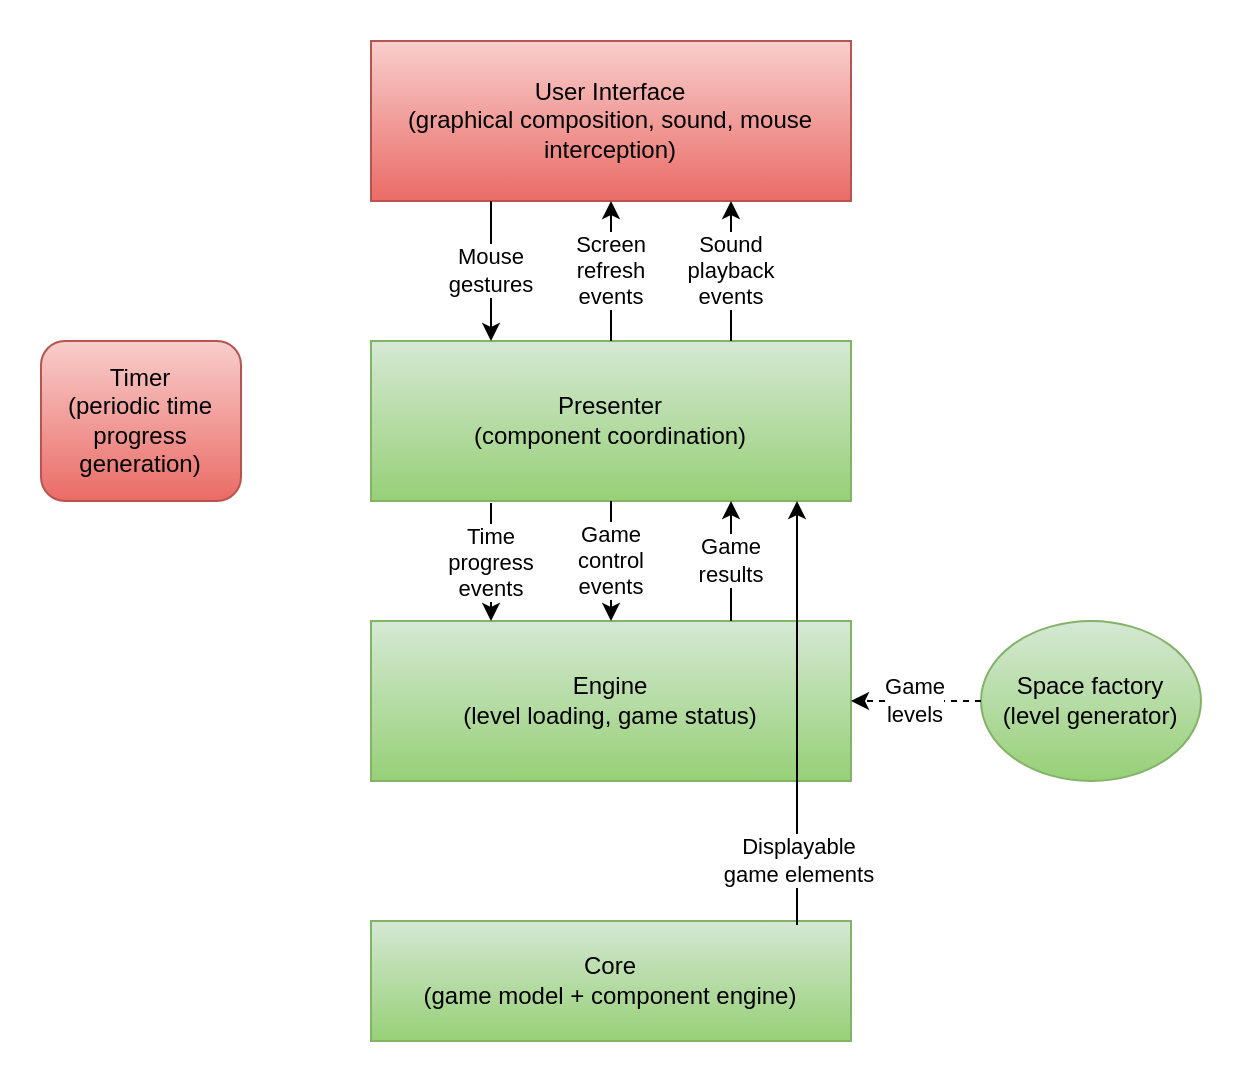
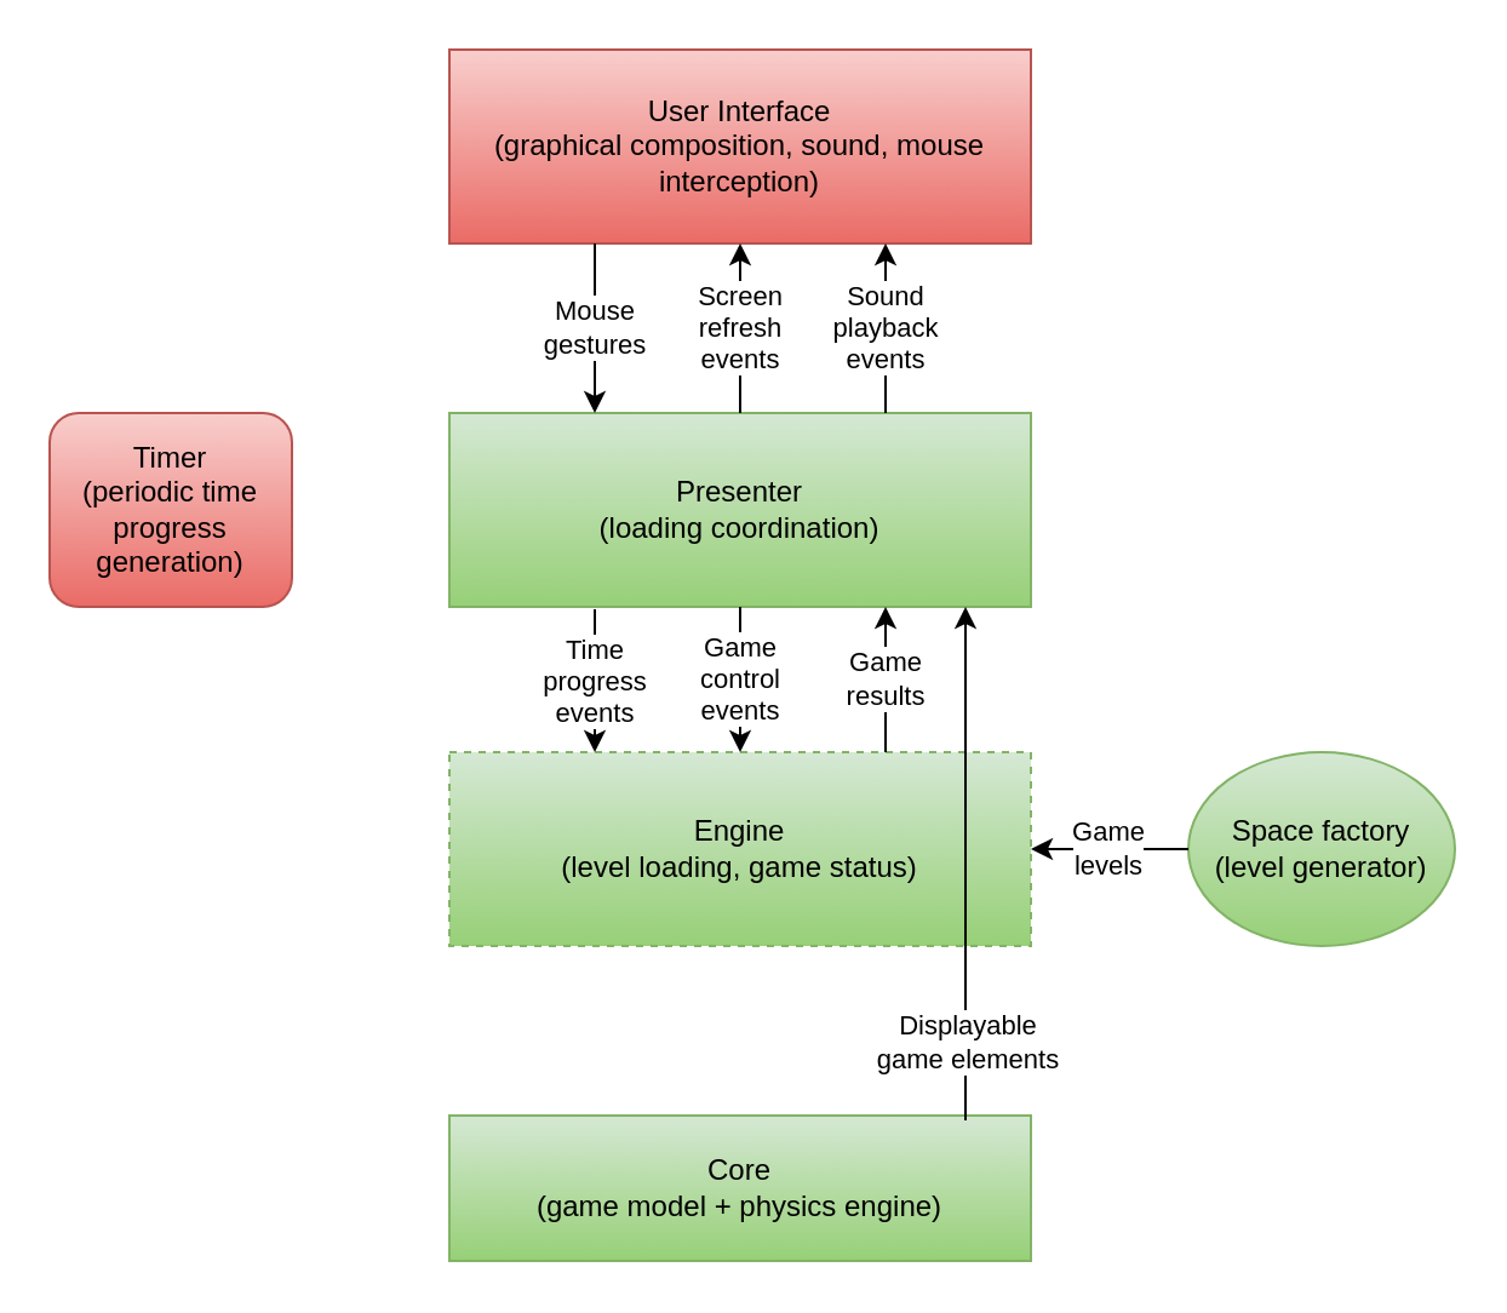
  <mxCell id="0" />
  <mxCell id="1" parent="0" />
- <mxCell id="2" value="Core&lt;br&gt;(game model + component engine)" style="rounded=0;whiteSpace=wrap;html=1;gradientColor=#97d077;fillColor=#d5e8d4;strokeColor=#82b366;" vertex="1" parent="1"><mxGeometry x="185" y="460" width="240" height="60" as="geometry" /></mxCell>
- <mxCell id="3" value="Engine&lt;br&gt;(level loading, game status)" style="rounded=0;whiteSpace=wrap;html=1;gradientColor=#97d077;fillColor=#d5e8d4;strokeColor=#82b366;" vertex="1" parent="1"><mxGeometry x="185" y="310" width="240" height="80" as="geometry" /></mxCell>
+ <mxCell id="2" value="Core&lt;br&gt;(game model + physics engine)" style="rounded=0;whiteSpace=wrap;html=1;gradientColor=#97d077;fillColor=#d5e8d4;strokeColor=#82b366;" vertex="1" parent="1"><mxGeometry x="185" y="460" width="240" height="60" as="geometry" /></mxCell>
+ <mxCell id="3" value="Engine&lt;br&gt;(level loading, game status)" style="rounded=0;whiteSpace=wrap;html=1;gradientColor=#97d077;fillColor=#d5e8d4;strokeColor=#82b366;dashed=1;" vertex="1" parent="1"><mxGeometry x="185" y="310" width="240" height="80" as="geometry" /></mxCell>
  <mxCell id="4" value="User Interface&lt;br&gt;(graphical composition, sound, mouse interception)" style="rounded=0;whiteSpace=wrap;html=1;gradientColor=#ea6b66;fillColor=#f8cecc;strokeColor=#b85450;" vertex="1" parent="1"><mxGeometry x="185" y="20" width="240" height="80" as="geometry" /></mxCell>
  <mxCell id="5" value="Space factory&lt;br&gt;(level generator)" style="ellipse;whiteSpace=wrap;html=1;gradientColor=#97d077;fillColor=#d5e8d4;strokeColor=#82b366;" vertex="1" parent="1"><mxGeometry x="490" y="310" width="110" height="80" as="geometry" /></mxCell>
  <mxCell id="6" value="Timer&lt;br&gt;(periodic time progress generation)" style="whiteSpace=wrap;html=1;gradientColor=#ea6b66;fillColor=#f8cecc;strokeColor=#b85450;rounded=1;" vertex="1" parent="1"><mxGeometry x="20" y="170" width="100" height="80" as="geometry" /></mxCell>
- <mxCell id="7" value="Presenter&lt;br&gt;(component coordination)" style="rounded=0;whiteSpace=wrap;html=1;gradientColor=#97d077;fillColor=#d5e8d4;strokeColor=#82b366;" vertex="1" parent="1"><mxGeometry x="185" y="170" width="240" height="80" as="geometry" /></mxCell>
- <mxCell id="8" value="Game&lt;br&gt;levels" style="endArrow=classic;html=1;exitX=0;exitY=0.5;exitDx=0;exitDy=0;entryX=1;entryY=0.5;entryDx=0;entryDy=0;dashed=1;" edge="1" parent="1" source="5" target="3"><mxGeometry width="50" height="50" relative="1" as="geometry"><mxPoint x="575" y="540" as="sourcePoint" /><mxPoint x="450" y="490" as="targetPoint" /></mxGeometry></mxCell>
+ <mxCell id="7" value="Presenter&lt;br&gt;(loading coordination)" style="rounded=0;whiteSpace=wrap;html=1;gradientColor=#97d077;fillColor=#d5e8d4;strokeColor=#82b366;" vertex="1" parent="1"><mxGeometry x="185" y="170" width="240" height="80" as="geometry" /></mxCell>
+ <mxCell id="8" value="Game&lt;br&gt;levels" style="endArrow=classic;html=1;exitX=0;exitY=0.5;exitDx=0;exitDy=0;entryX=1;entryY=0.5;entryDx=0;entryDy=0;" edge="1" parent="1" source="5" target="3"><mxGeometry width="50" height="50" relative="1" as="geometry"><mxPoint x="575" y="540" as="sourcePoint" /><mxPoint x="450" y="490" as="targetPoint" /></mxGeometry></mxCell>
  <mxCell id="9" value="Mouse&lt;br&gt;gestures" style="endArrow=classic;html=1;entryX=0.25;entryY=0;entryDx=0;entryDy=0;exitX=0.25;exitY=1;exitDx=0;exitDy=0;" edge="1" parent="1" source="4" target="7"><mxGeometry width="50" height="50" relative="1" as="geometry"><mxPoint x="60" y="120" as="sourcePoint" /><mxPoint x="110" y="70" as="targetPoint" /></mxGeometry></mxCell>
  <mxCell id="10" value="Screen&lt;br&gt;refresh&lt;br&gt;events" style="endArrow=classic;html=1;entryX=0.5;entryY=1;entryDx=0;entryDy=0;exitX=0.5;exitY=0;exitDx=0;exitDy=0;" edge="1" parent="1" source="7" target="4"><mxGeometry width="50" height="50" relative="1" as="geometry"><mxPoint x="255" y="110" as="sourcePoint" /><mxPoint x="255" y="180" as="targetPoint" /></mxGeometry></mxCell>
  <mxCell id="11" value="Sound&lt;br&gt;playback&lt;br&gt;events" style="endArrow=classic;html=1;exitX=0.75;exitY=0;exitDx=0;exitDy=0;entryX=0.75;entryY=1;entryDx=0;entryDy=0;" edge="1" parent="1" source="7" target="4"><mxGeometry width="50" height="50" relative="1" as="geometry"><mxPoint x="560" y="90" as="sourcePoint" /><mxPoint x="610" y="40" as="targetPoint" /></mxGeometry></mxCell>
  <mxCell id="12" value="Game&lt;br&gt;control&lt;br&gt;events" style="endArrow=classic;html=1;exitX=0.5;exitY=1;exitDx=0;exitDy=0;" edge="1" parent="1" source="7" target="3"><mxGeometry width="50" height="50" relative="1" as="geometry"><mxPoint x="80" y="370" as="sourcePoint" /><mxPoint x="130" y="320" as="targetPoint" /></mxGeometry></mxCell>
  <mxCell id="13" value="Time &lt;br&gt;progress &lt;br&gt;events" style="endArrow=classic;html=1;entryX=0.25;entryY=0;entryDx=0;entryDy=0;" edge="1" parent="1" target="3"><mxGeometry width="50" height="50" relative="1" as="geometry"><mxPoint x="245" y="251" as="sourcePoint" /><mxPoint x="195" y="220" as="targetPoint" /></mxGeometry></mxCell>
  <mxCell id="14" value="Game&lt;br&gt;results" style="endArrow=classic;html=1;entryX=0.75;entryY=1;entryDx=0;entryDy=0;exitX=0.75;exitY=0;exitDx=0;exitDy=0;" edge="1" parent="1" source="3" target="7"><mxGeometry width="50" height="50" relative="1" as="geometry"><mxPoint x="510" y="360" as="sourcePoint" /><mxPoint x="560" y="310" as="targetPoint" /></mxGeometry></mxCell>
  <mxCell id="15" value="" style="endArrow=classic;html=1;" edge="1" parent="1"><mxGeometry width="50" height="50" relative="1" as="geometry"><mxPoint x="398" y="462" as="sourcePoint" /><mxPoint x="398" y="250" as="targetPoint" /></mxGeometry></mxCell>
  <mxCell id="16" value="Displayable &lt;br&gt;game elements" style="edgeLabel;html=1;align=center;verticalAlign=middle;resizable=0;points=[];" vertex="1" connectable="0" parent="15"><mxGeometry x="-0.596" relative="1" as="geometry"><mxPoint y="10" as="offset" /></mxGeometry></mxCell>
